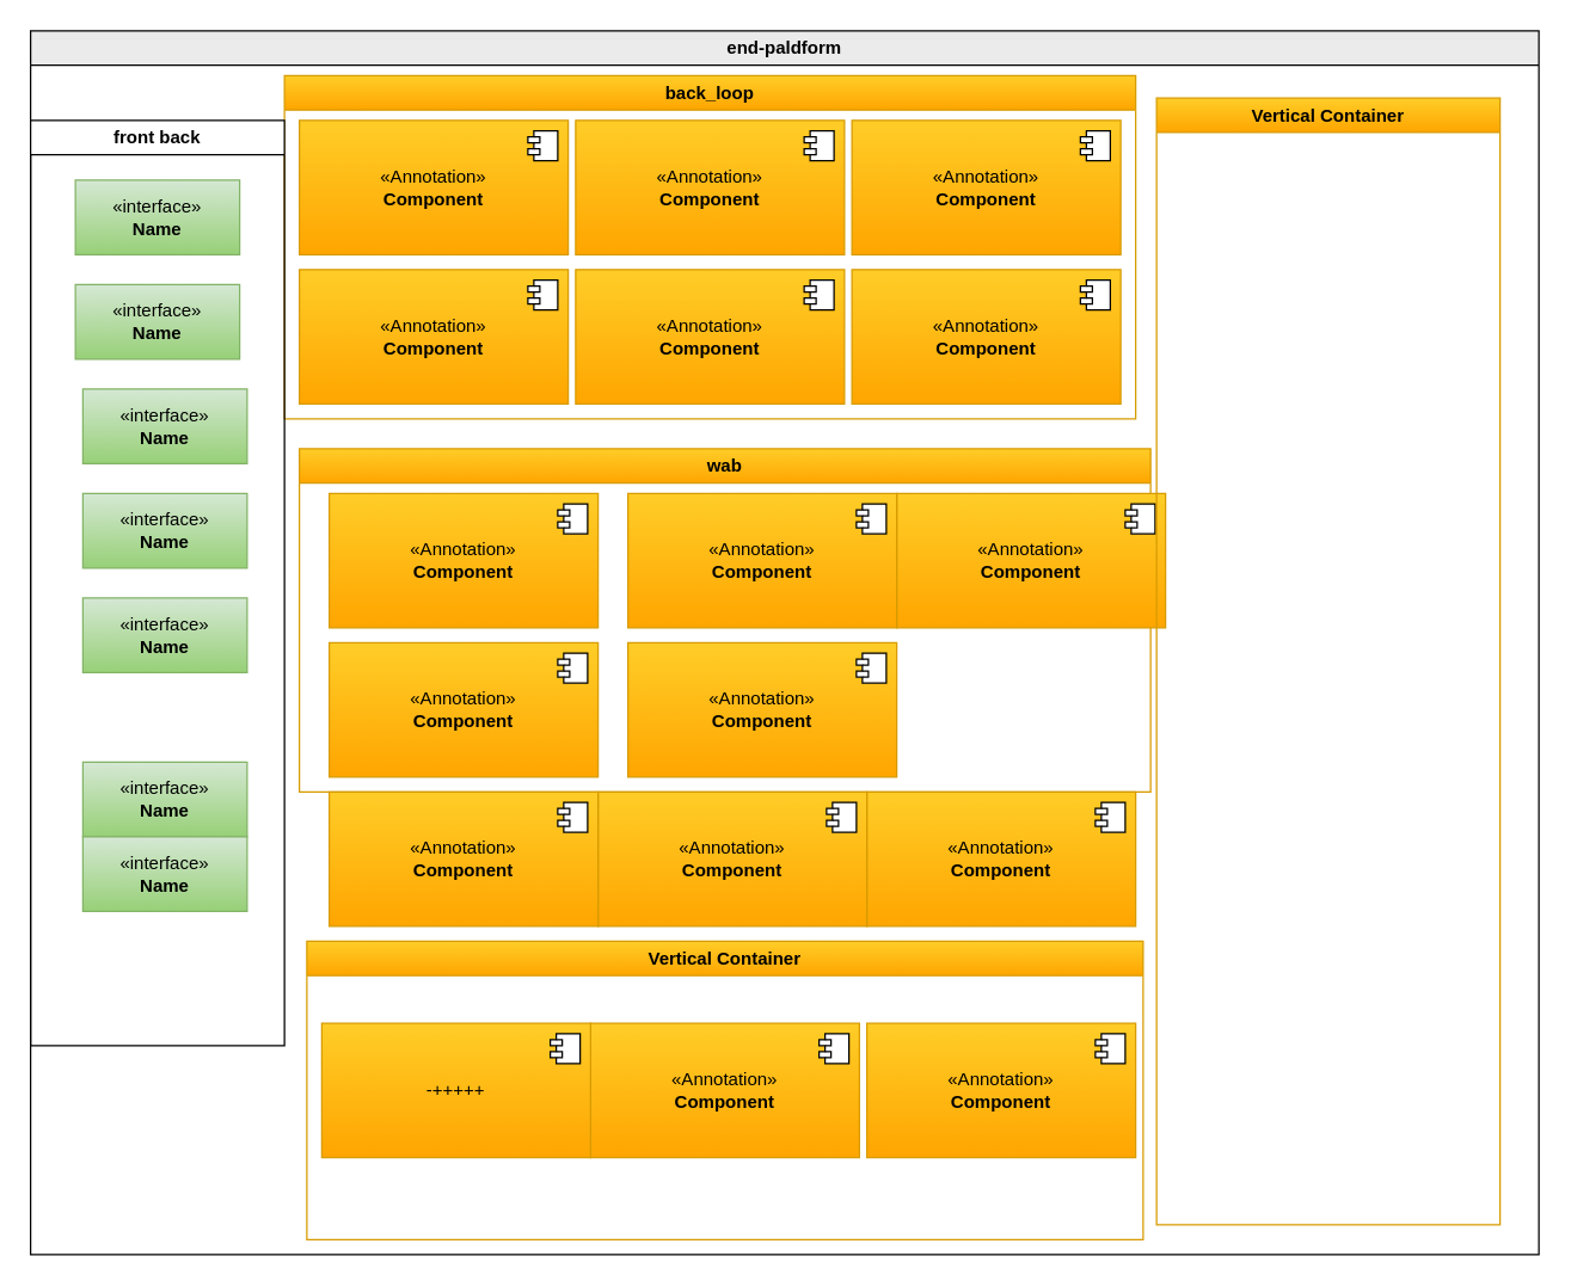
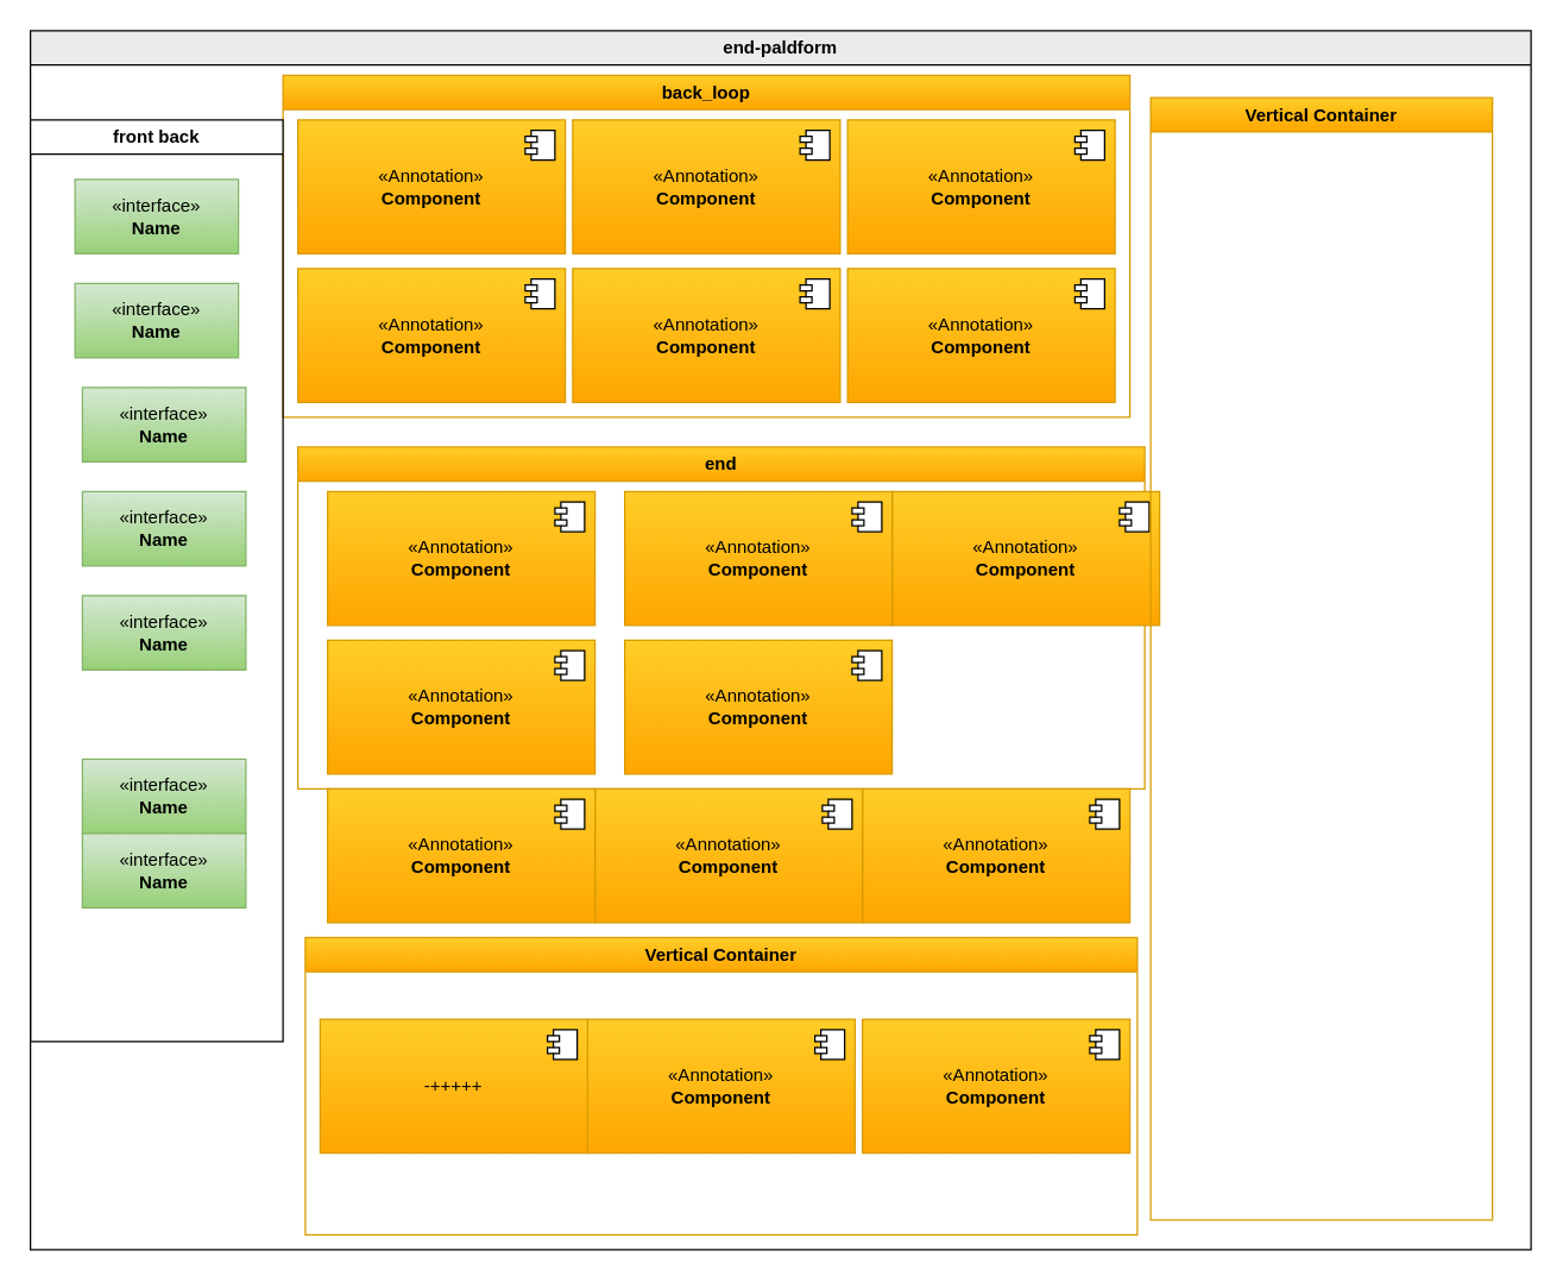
  <mxCell id="0" />
  <mxCell id="1" parent="0" />
  <mxCell id="2" value="end-paldform" style="swimlane;whiteSpace=wrap;html=1;fillColor=#EBEBEB;" vertex="1" parent="1"><mxGeometry x="20" y="20" width="1010" height="820" as="geometry" /></mxCell>
  <mxCell id="3" value="&amp;laquo;Annotation&amp;raquo;&lt;br/&gt;&lt;b&gt;Component&lt;/b&gt;" style="html=1;dropTarget=0;whiteSpace=wrap;fillColor=#ffcd28;gradientColor=#ffa500;strokeColor=#d79b00;" vertex="1" parent="2"><mxGeometry x="560" y="510" width="180" height="90" as="geometry" /></mxCell>
  <mxCell id="4" value="" style="shape=module;jettyWidth=8;jettyHeight=4;" vertex="1" parent="3"><mxGeometry x="1" width="20" height="20" relative="1" as="geometry"><mxPoint x="-27" y="7" as="offset" /></mxGeometry></mxCell>
  <mxCell id="5" value="&amp;laquo;Annotation&amp;raquo;&lt;br/&gt;&lt;b&gt;Component&lt;/b&gt;" style="html=1;dropTarget=0;whiteSpace=wrap;fillColor=#ffcd28;gradientColor=#ffa500;strokeColor=#d79b00;" vertex="1" parent="2"><mxGeometry x="380" y="510" width="180" height="90" as="geometry" /></mxCell>
  <mxCell id="6" value="" style="shape=module;jettyWidth=8;jettyHeight=4;" vertex="1" parent="5"><mxGeometry x="1" width="20" height="20" relative="1" as="geometry"><mxPoint x="-27" y="7" as="offset" /></mxGeometry></mxCell>
  <mxCell id="7" value="&amp;laquo;Annotation&amp;raquo;&lt;br/&gt;&lt;b&gt;Component&lt;/b&gt;" style="html=1;dropTarget=0;whiteSpace=wrap;fillColor=#ffcd28;gradientColor=#ffa500;strokeColor=#d79b00;" vertex="1" parent="2"><mxGeometry x="200" y="510" width="180" height="90" as="geometry" /></mxCell>
  <mxCell id="8" value="" style="shape=module;jettyWidth=8;jettyHeight=4;" vertex="1" parent="7"><mxGeometry x="1" width="20" height="20" relative="1" as="geometry"><mxPoint x="-27" y="7" as="offset" /></mxGeometry></mxCell>
  <mxCell id="9" value="Vertical Container" style="swimlane;whiteSpace=wrap;html=1;fillColor=#ffcd28;gradientColor=#ffa500;strokeColor=#d79b00;" vertex="1" parent="2"><mxGeometry x="185" y="610" width="560" height="200" as="geometry" /></mxCell>
  <mxCell id="10" value="&amp;laquo;Annotation&amp;raquo;&lt;br/&gt;&lt;b&gt;Component&lt;/b&gt;" style="html=1;dropTarget=0;whiteSpace=wrap;fillColor=#ffcd28;gradientColor=#ffa500;strokeColor=#d79b00;" vertex="1" parent="9"><mxGeometry x="375" y="55" width="180" height="90" as="geometry" /></mxCell>
  <mxCell id="11" value="" style="shape=module;jettyWidth=8;jettyHeight=4;" vertex="1" parent="10"><mxGeometry x="1" width="20" height="20" relative="1" as="geometry"><mxPoint x="-27" y="7" as="offset" /></mxGeometry></mxCell>
  <mxCell id="12" value="&amp;laquo;Annotation&amp;raquo;&lt;br/&gt;&lt;b&gt;Component&lt;/b&gt;" style="html=1;dropTarget=0;whiteSpace=wrap;fillColor=#ffcd28;gradientColor=#ffa500;strokeColor=#d79b00;" vertex="1" parent="9"><mxGeometry x="190" y="55" width="180" height="90" as="geometry" /></mxCell>
  <mxCell id="13" value="" style="shape=module;jettyWidth=8;jettyHeight=4;" vertex="1" parent="12"><mxGeometry x="1" width="20" height="20" relative="1" as="geometry"><mxPoint x="-27" y="7" as="offset" /></mxGeometry></mxCell>
  <mxCell id="14" value="-+++++" style="html=1;dropTarget=0;whiteSpace=wrap;fillColor=#ffcd28;gradientColor=#ffa500;strokeColor=#d79b00;" vertex="1" parent="9"><mxGeometry x="10" y="55" width="180" height="90" as="geometry" /></mxCell>
  <mxCell id="15" value="" style="shape=module;jettyWidth=8;jettyHeight=4;" vertex="1" parent="14"><mxGeometry x="1" width="20" height="20" relative="1" as="geometry"><mxPoint x="-27" y="7" as="offset" /></mxGeometry></mxCell>
  <mxCell id="16" value="back_loop" style="swimlane;whiteSpace=wrap;html=1;fillColor=#ffcd28;gradientColor=#ffa500;strokeColor=#d79b00;" vertex="1" parent="2"><mxGeometry x="170" y="30" width="570" height="230" as="geometry" /></mxCell>
  <mxCell id="17" value="&amp;laquo;Annotation&amp;raquo;&lt;br/&gt;&lt;b&gt;Component&lt;/b&gt;" style="html=1;dropTarget=0;whiteSpace=wrap;fillColor=#ffcd28;gradientColor=#ffa500;strokeColor=#d79b00;" vertex="1" parent="16"><mxGeometry x="195" y="30" width="180" height="90" as="geometry" /></mxCell>
  <mxCell id="18" value="" style="shape=module;jettyWidth=8;jettyHeight=4;" vertex="1" parent="17"><mxGeometry x="1" width="20" height="20" relative="1" as="geometry"><mxPoint x="-27" y="7" as="offset" /></mxGeometry></mxCell>
  <mxCell id="19" value="&amp;laquo;Annotation&amp;raquo;&lt;br/&gt;&lt;b&gt;Component&lt;/b&gt;" style="html=1;dropTarget=0;whiteSpace=wrap;fillColor=#ffcd28;gradientColor=#ffa500;strokeColor=#d79b00;" vertex="1" parent="16"><mxGeometry x="380" y="30" width="180" height="90" as="geometry" /></mxCell>
  <mxCell id="20" value="" style="shape=module;jettyWidth=8;jettyHeight=4;" vertex="1" parent="19"><mxGeometry x="1" width="20" height="20" relative="1" as="geometry"><mxPoint x="-27" y="7" as="offset" /></mxGeometry></mxCell>
  <mxCell id="21" value="&amp;laquo;Annotation&amp;raquo;&lt;br/&gt;&lt;b&gt;Component&lt;/b&gt;" style="html=1;dropTarget=0;whiteSpace=wrap;fillColor=#ffcd28;gradientColor=#ffa500;strokeColor=#d79b00;" vertex="1" parent="16"><mxGeometry x="10" y="30" width="180" height="90" as="geometry" /></mxCell>
  <mxCell id="22" value="" style="shape=module;jettyWidth=8;jettyHeight=4;" vertex="1" parent="21"><mxGeometry x="1" width="20" height="20" relative="1" as="geometry"><mxPoint x="-27" y="7" as="offset" /></mxGeometry></mxCell>
  <mxCell id="23" value="&amp;laquo;Annotation&amp;raquo;&lt;br/&gt;&lt;b&gt;Component&lt;/b&gt;" style="html=1;dropTarget=0;whiteSpace=wrap;fillColor=#ffcd28;gradientColor=#ffa500;strokeColor=#d79b00;" vertex="1" parent="16"><mxGeometry x="380" y="130" width="180" height="90" as="geometry" /></mxCell>
  <mxCell id="24" value="" style="shape=module;jettyWidth=8;jettyHeight=4;" vertex="1" parent="23"><mxGeometry x="1" width="20" height="20" relative="1" as="geometry"><mxPoint x="-27" y="7" as="offset" /></mxGeometry></mxCell>
  <mxCell id="25" value="&amp;laquo;Annotation&amp;raquo;&lt;br/&gt;&lt;b&gt;Component&lt;/b&gt;" style="html=1;dropTarget=0;whiteSpace=wrap;fillColor=#ffcd28;gradientColor=#ffa500;strokeColor=#d79b00;" vertex="1" parent="16"><mxGeometry x="195" y="130" width="180" height="90" as="geometry" /></mxCell>
  <mxCell id="26" value="" style="shape=module;jettyWidth=8;jettyHeight=4;" vertex="1" parent="25"><mxGeometry x="1" width="20" height="20" relative="1" as="geometry"><mxPoint x="-27" y="7" as="offset" /></mxGeometry></mxCell>
  <mxCell id="27" value="&amp;laquo;Annotation&amp;raquo;&lt;br/&gt;&lt;b&gt;Component&lt;/b&gt;" style="html=1;dropTarget=0;whiteSpace=wrap;fillColor=#ffcd28;gradientColor=#ffa500;strokeColor=#d79b00;" vertex="1" parent="16"><mxGeometry x="10" y="130" width="180" height="90" as="geometry" /></mxCell>
  <mxCell id="28" value="" style="shape=module;jettyWidth=8;jettyHeight=4;" vertex="1" parent="27"><mxGeometry x="1" width="20" height="20" relative="1" as="geometry"><mxPoint x="-27" y="7" as="offset" /></mxGeometry></mxCell>
- <mxCell id="29" value="wab" style="swimlane;whiteSpace=wrap;html=1;fillColor=#ffcd28;gradientColor=#ffa500;strokeColor=#d79b00;" vertex="1" parent="2"><mxGeometry x="180" y="280" width="570" height="230" as="geometry" /></mxCell>
+ <mxCell id="29" value="end" style="swimlane;whiteSpace=wrap;html=1;fillColor=#ffcd28;gradientColor=#ffa500;strokeColor=#d79b00;" vertex="1" parent="2"><mxGeometry x="180" y="280" width="570" height="230" as="geometry" /></mxCell>
  <mxCell id="30" value="&amp;laquo;Annotation&amp;raquo;&lt;br/&gt;&lt;b&gt;Component&lt;/b&gt;" style="html=1;dropTarget=0;whiteSpace=wrap;fillColor=#ffcd28;gradientColor=#ffa500;strokeColor=#d79b00;" vertex="1" parent="29"><mxGeometry x="400" y="30" width="180" height="90" as="geometry" /></mxCell>
  <mxCell id="31" value="" style="shape=module;jettyWidth=8;jettyHeight=4;" vertex="1" parent="30"><mxGeometry x="1" width="20" height="20" relative="1" as="geometry"><mxPoint x="-27" y="7" as="offset" /></mxGeometry></mxCell>
  <mxCell id="32" value="&amp;laquo;Annotation&amp;raquo;&lt;br/&gt;&lt;b&gt;Component&lt;/b&gt;" style="html=1;dropTarget=0;whiteSpace=wrap;fillColor=#ffcd28;gradientColor=#ffa500;strokeColor=#d79b00;" vertex="1" parent="29"><mxGeometry x="220" y="30" width="180" height="90" as="geometry" /></mxCell>
  <mxCell id="33" value="" style="shape=module;jettyWidth=8;jettyHeight=4;" vertex="1" parent="32"><mxGeometry x="1" width="20" height="20" relative="1" as="geometry"><mxPoint x="-27" y="7" as="offset" /></mxGeometry></mxCell>
  <mxCell id="34" value="&amp;laquo;Annotation&amp;raquo;&lt;br/&gt;&lt;b&gt;Component&lt;/b&gt;" style="html=1;dropTarget=0;whiteSpace=wrap;fillColor=#ffcd28;gradientColor=#ffa500;strokeColor=#d79b00;" vertex="1" parent="29"><mxGeometry x="20" y="30" width="180" height="90" as="geometry" /></mxCell>
  <mxCell id="35" value="" style="shape=module;jettyWidth=8;jettyHeight=4;" vertex="1" parent="34"><mxGeometry x="1" width="20" height="20" relative="1" as="geometry"><mxPoint x="-27" y="7" as="offset" /></mxGeometry></mxCell>
  <mxCell id="36" value="&amp;laquo;Annotation&amp;raquo;&lt;br/&gt;&lt;b&gt;Component&lt;/b&gt;" style="html=1;dropTarget=0;whiteSpace=wrap;fillColor=#ffcd28;gradientColor=#ffa500;strokeColor=#d79b00;" vertex="1" parent="29"><mxGeometry x="20" y="130" width="180" height="90" as="geometry" /></mxCell>
  <mxCell id="37" value="" style="shape=module;jettyWidth=8;jettyHeight=4;" vertex="1" parent="36"><mxGeometry x="1" width="20" height="20" relative="1" as="geometry"><mxPoint x="-27" y="7" as="offset" /></mxGeometry></mxCell>
  <mxCell id="38" value="&amp;laquo;Annotation&amp;raquo;&lt;br/&gt;&lt;b&gt;Component&lt;/b&gt;" style="html=1;dropTarget=0;whiteSpace=wrap;fillColor=#ffcd28;gradientColor=#ffa500;strokeColor=#d79b00;" vertex="1" parent="29"><mxGeometry x="220" y="130" width="180" height="90" as="geometry" /></mxCell>
  <mxCell id="39" value="" style="shape=module;jettyWidth=8;jettyHeight=4;" vertex="1" parent="38"><mxGeometry x="1" width="20" height="20" relative="1" as="geometry"><mxPoint x="-27" y="7" as="offset" /></mxGeometry></mxCell>
  <mxCell id="40" value="front back" style="swimlane;whiteSpace=wrap;html=1;" vertex="1" parent="2"><mxGeometry y="60" width="170" height="620" as="geometry"><mxRectangle x="-20" y="-1070" width="140" height="30" as="alternateBounds" /></mxGeometry></mxCell>
  <mxCell id="41" value="&amp;laquo;interface&amp;raquo;&lt;br&gt;&lt;b&gt;Name&lt;/b&gt;" style="html=1;whiteSpace=wrap;fillColor=#d5e8d4;gradientColor=#97d077;strokeColor=#82b366;" vertex="1" parent="40"><mxGeometry x="30" y="110" width="110" height="50" as="geometry" /></mxCell>
  <mxCell id="42" value="&amp;laquo;interface&amp;raquo;&lt;br&gt;&lt;b&gt;Name&lt;/b&gt;" style="html=1;whiteSpace=wrap;fillColor=#d5e8d4;gradientColor=#97d077;strokeColor=#82b366;" vertex="1" parent="40"><mxGeometry x="35" y="180" width="110" height="50" as="geometry" /></mxCell>
  <mxCell id="43" value="&amp;laquo;interface&amp;raquo;&lt;br&gt;&lt;b&gt;Name&lt;/b&gt;" style="html=1;whiteSpace=wrap;fillColor=#d5e8d4;gradientColor=#97d077;strokeColor=#82b366;" vertex="1" parent="40"><mxGeometry x="35" y="250" width="110" height="50" as="geometry" /></mxCell>
  <mxCell id="44" value="&amp;laquo;interface&amp;raquo;&lt;br&gt;&lt;b&gt;Name&lt;/b&gt;" style="html=1;whiteSpace=wrap;fillColor=#d5e8d4;gradientColor=#97d077;strokeColor=#82b366;" vertex="1" parent="40"><mxGeometry x="35" y="320" width="110" height="50" as="geometry" /></mxCell>
  <mxCell id="45" value="&amp;laquo;interface&amp;raquo;&lt;br&gt;&lt;b&gt;Name&lt;/b&gt;" style="html=1;whiteSpace=wrap;fillColor=#d5e8d4;gradientColor=#97d077;strokeColor=#82b366;" vertex="1" parent="40"><mxGeometry x="35" y="430" width="110" height="50" as="geometry" /></mxCell>
  <mxCell id="46" value="&amp;laquo;interface&amp;raquo;&lt;br&gt;&lt;b&gt;Name&lt;/b&gt;" style="html=1;whiteSpace=wrap;fillColor=#d5e8d4;gradientColor=#97d077;strokeColor=#82b366;" vertex="1" parent="40"><mxGeometry x="35" y="480" width="110" height="50" as="geometry" /></mxCell>
  <mxCell id="47" value="&amp;laquo;interface&amp;raquo;&lt;br&gt;&lt;b&gt;Name&lt;/b&gt;" style="html=1;whiteSpace=wrap;fillColor=#d5e8d4;gradientColor=#97d077;strokeColor=#82b366;" vertex="1" parent="40"><mxGeometry x="30" y="40" width="110" height="50" as="geometry" /></mxCell>
  <mxCell id="48" value="Vertical Container" style="swimlane;whiteSpace=wrap;html=1;fillColor=#ffcd28;gradientColor=#ffa500;strokeColor=#d79b00;" vertex="1" parent="1"><mxGeometry x="774" y="65" width="230" height="755" as="geometry" /></mxCell>
